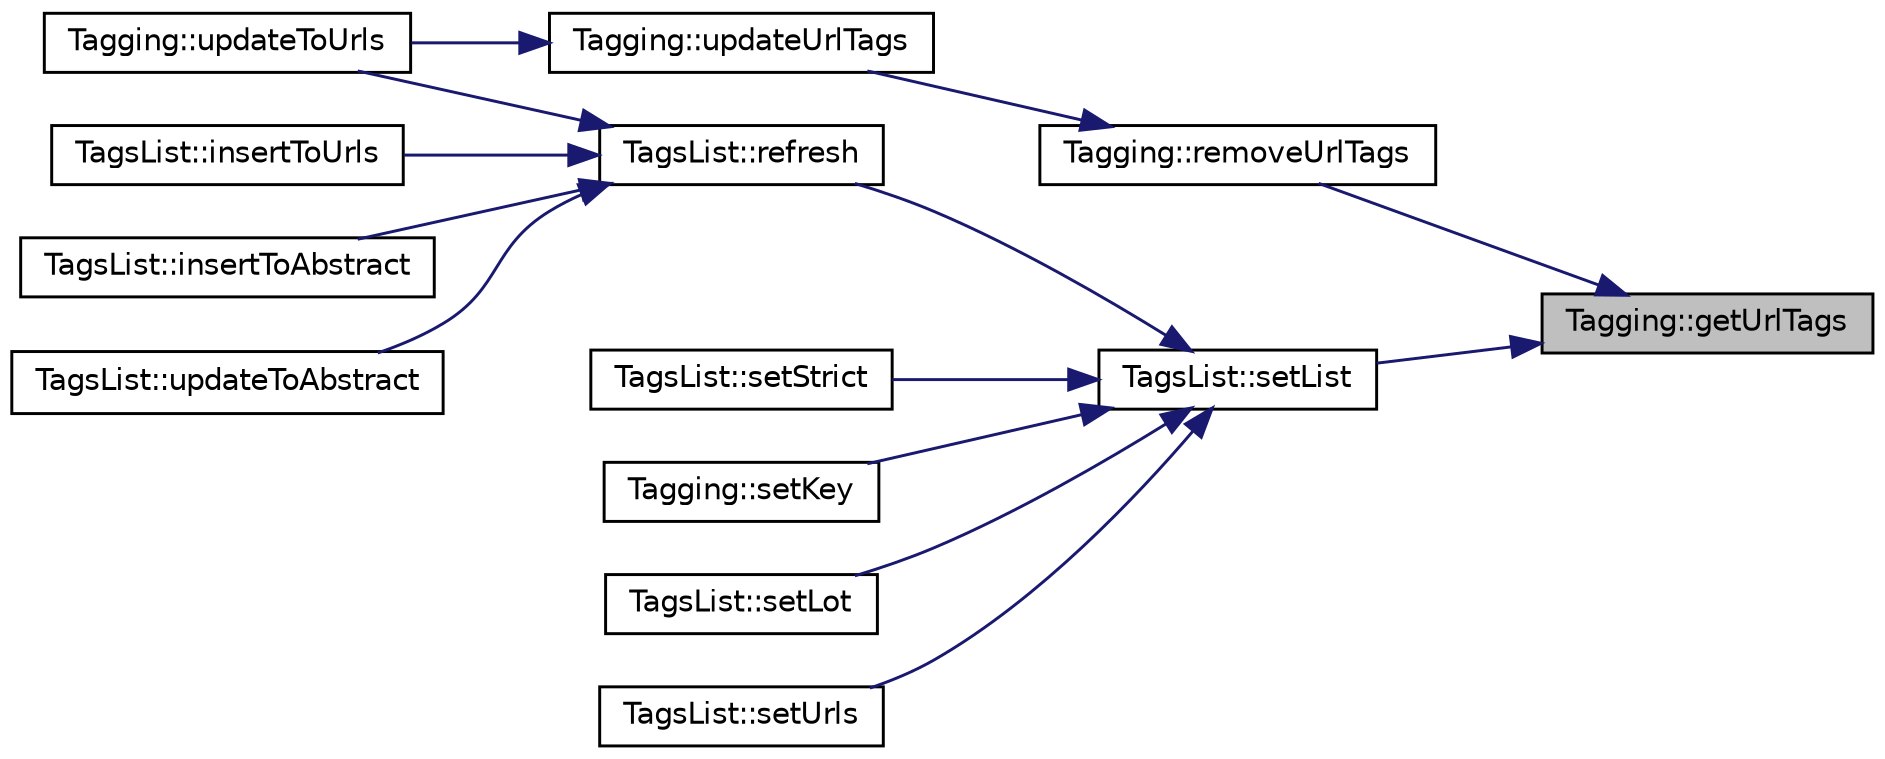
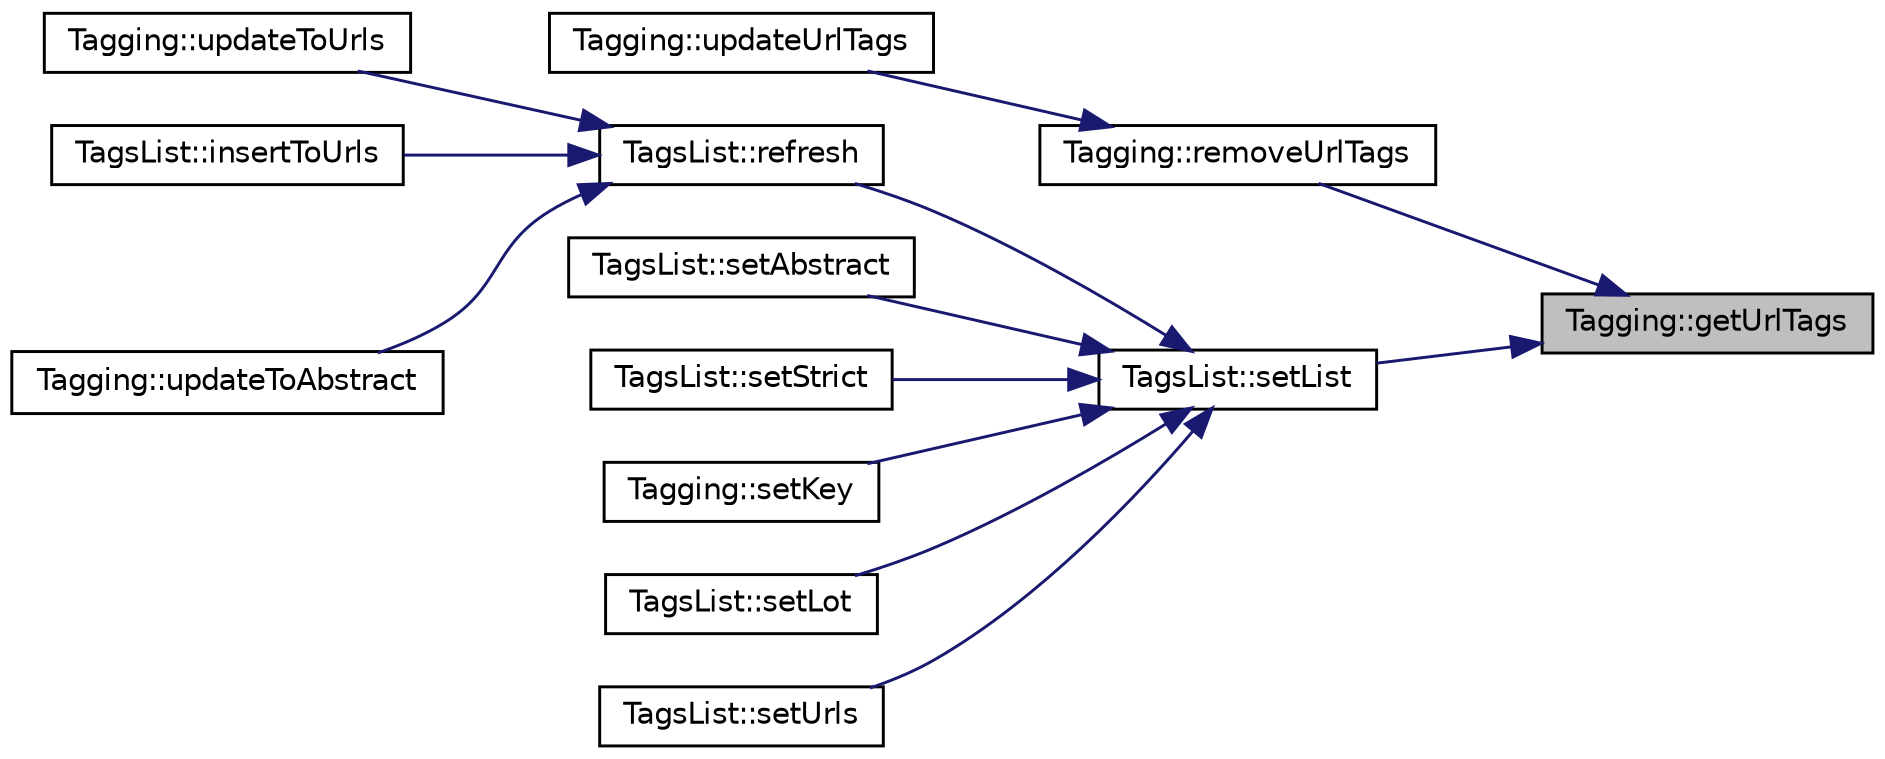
  digraph {
    rankdir=RL
    node [color=black fillcolor=white fontname=Helvetica fontsize=10 shape=record style=filled]
    edge [color=midnightblue dir=back fontname=Helvetica fontsize=10 labelfontname=Helvetica labelfontsize=10 style=solid]
    n1 [fillcolor=grey75 fontcolor=black height=0.2 label="Tagging::getUrlTags" width=0.4]
    n2 [height=0.2 label="Tagging::removeUrlTags" width=0.4]
    n3 [height=0.2 label="TagsList::setList" width=0.4]
    n4 [height=0.2 label="Tagging::updateUrlTags" width=0.4]
    n5 [height=0.2 label="TagsList::refresh" width=0.4]
+   n6 [height=0.2 label="TagsList::setAbstract" width=0.4]
    n7 [height=0.2 label="TagsList::setStrict" width=0.4]
    n8 [height=0.2 label="Tagging::setKey" width=0.4]
    n9 [height=0.2 label="TagsList::setLot" width=0.4]
    n10 [height=0.2 label="TagsList::setUrls" width=0.4]
    n11 [height=0.2 label="Tagging::updateToUrls" width=0.4]
    n12 [height=0.2 label="TagsList::insertToUrls" width=0.4]
-   n13 [height=0.2 label="TagsList::insertToAbstract" width=0.4]
-   n14 [height=0.2 label="TagsList::updateToAbstract" width=0.4]
+   n14 [height=0.2 label="Tagging::updateToAbstract" width=0.4]
    n1 -> n2
    n1 -> n3
    n2 -> n4
    n3 -> n5
+   n3 -> n6
    n3 -> n7
    n3 -> n8
    n3 -> n9
    n3 -> n10
-   n4 -> n11
    n5 -> n11
    n5 -> n12
-   n5 -> n13
    n5 -> n14
  }
